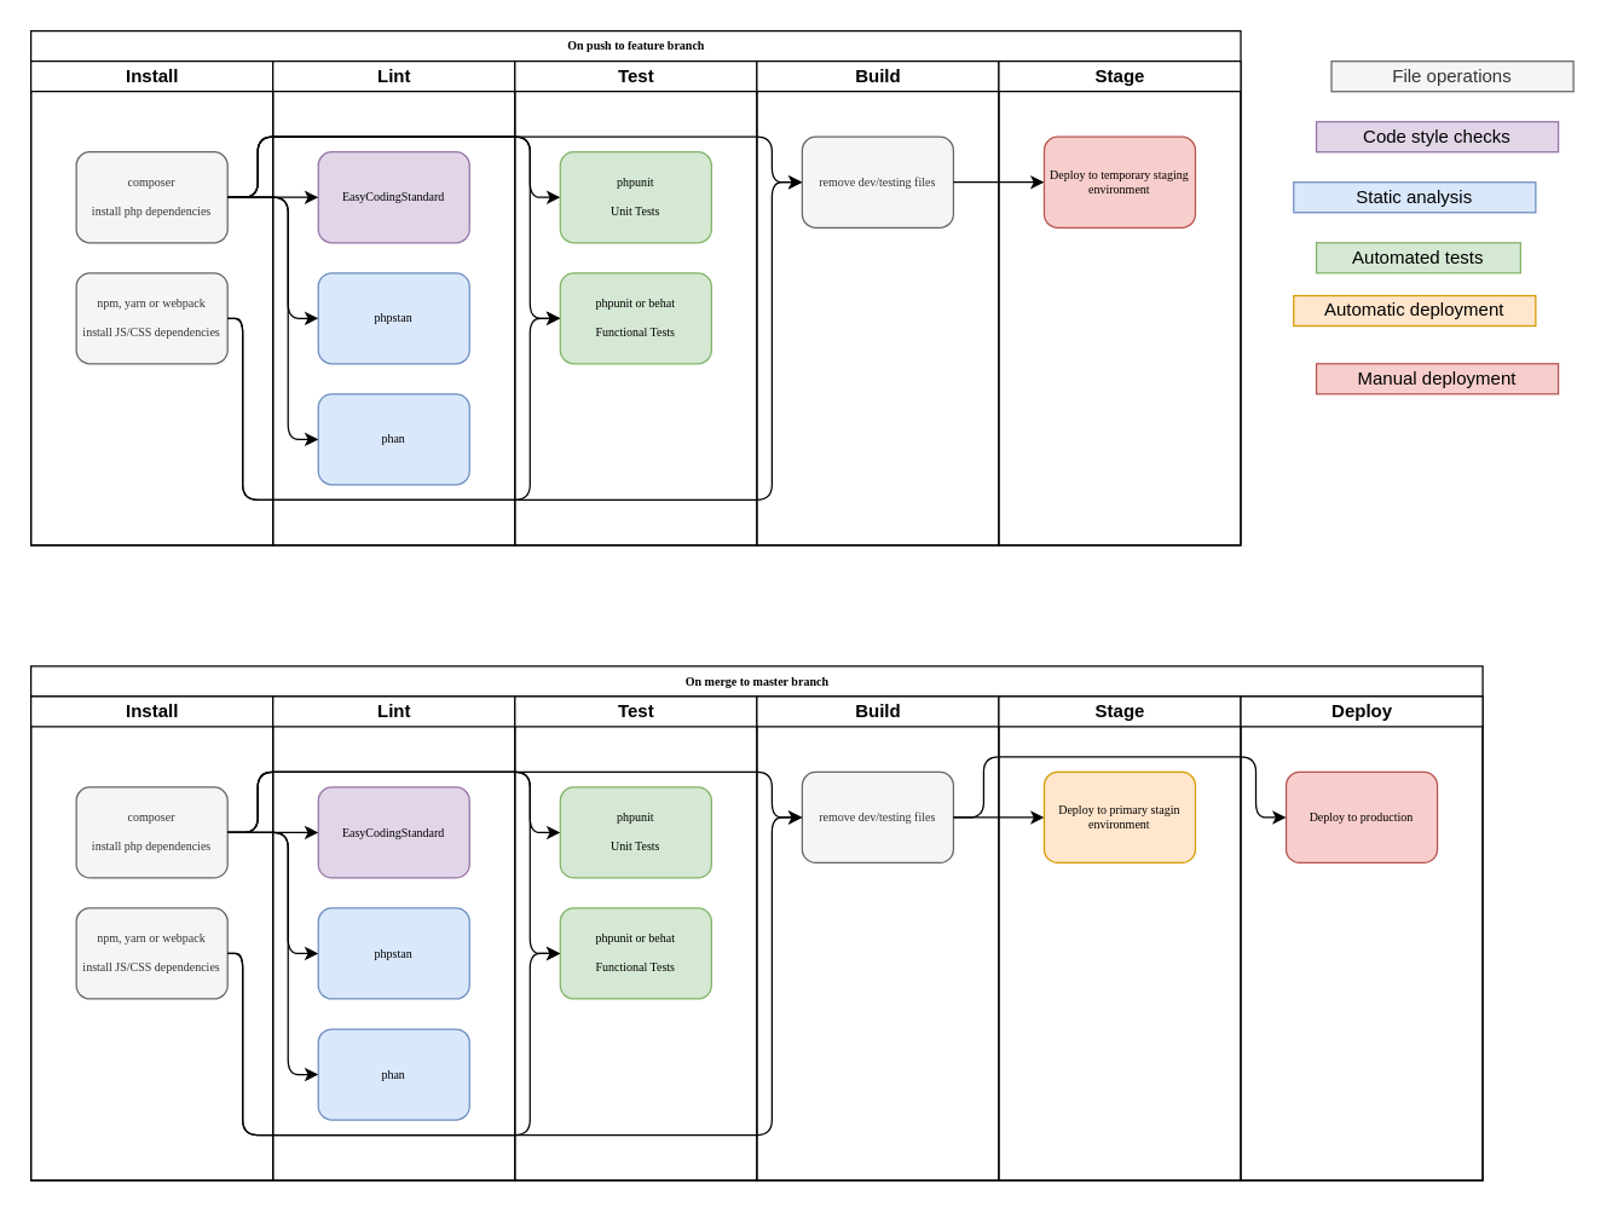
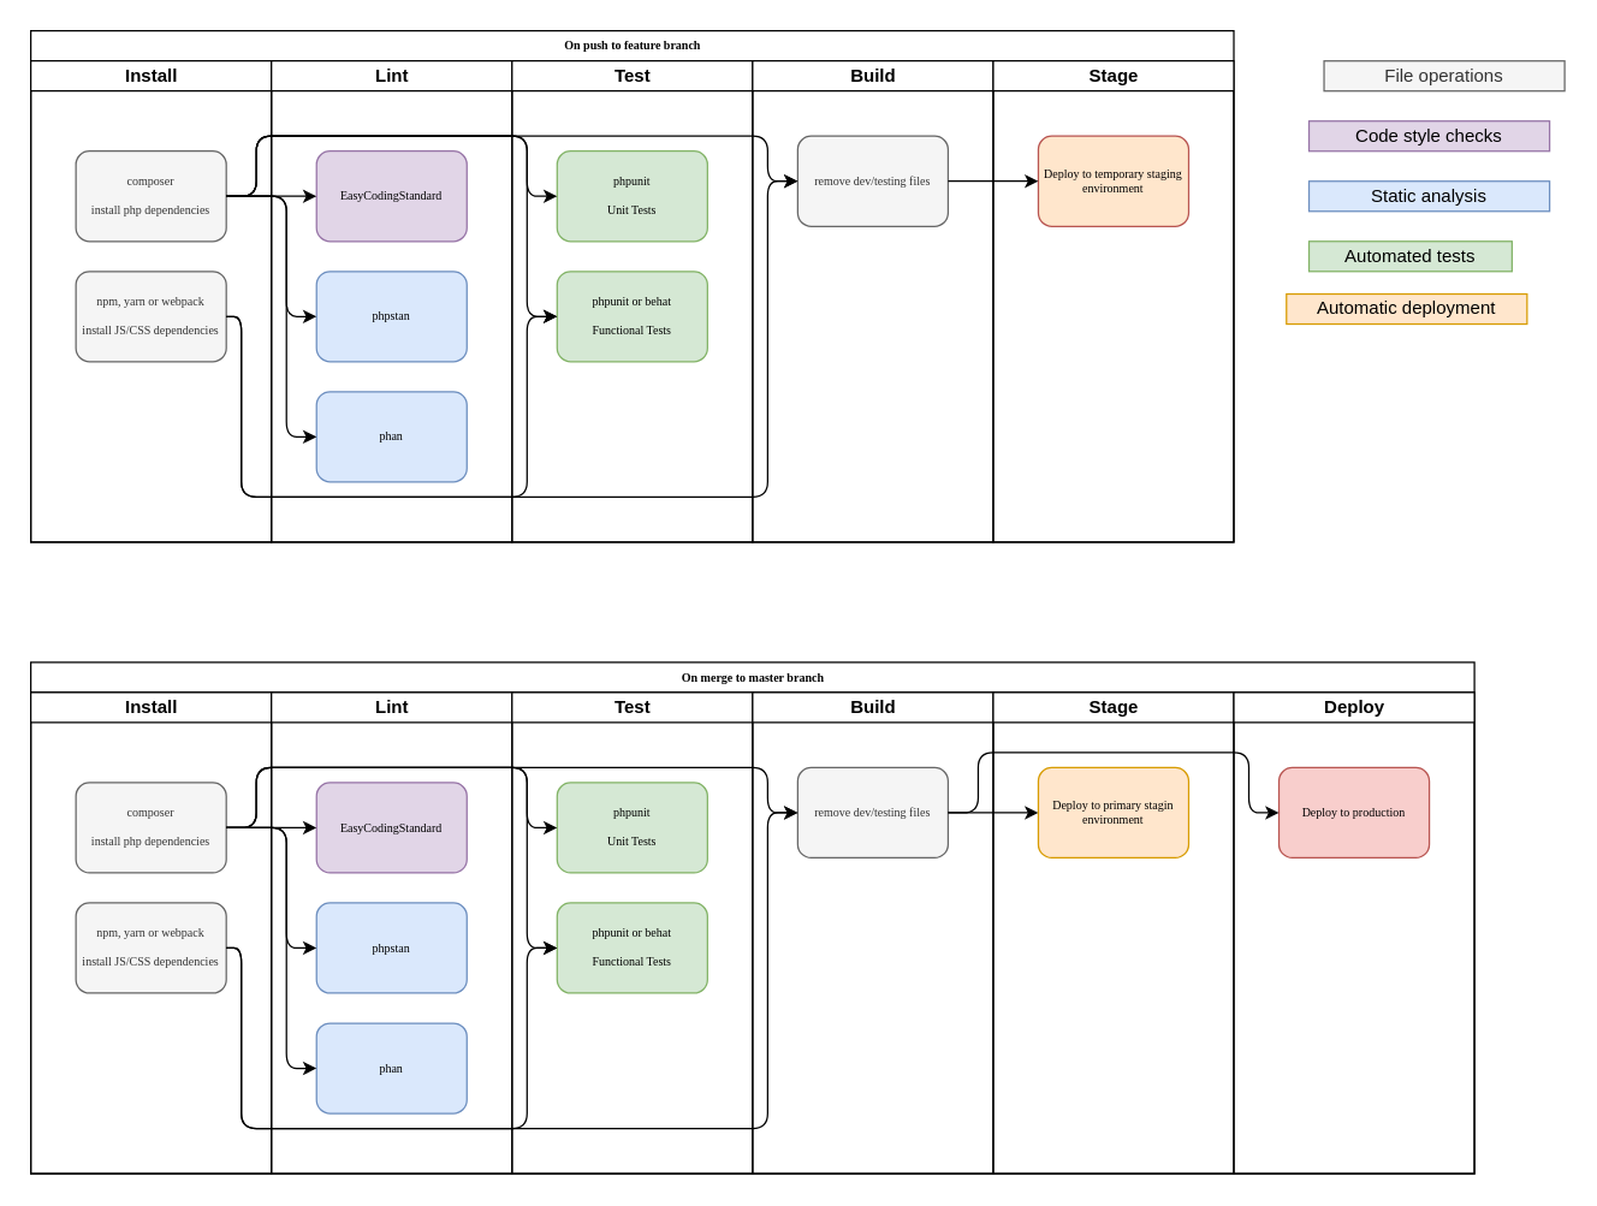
  <mxCell id="0" />
  <mxCell id="1" parent="0" />
  <mxCell id="2" value="On push to feature branch" style="swimlane;html=1;childLayout=stackLayout;startSize=20;rounded=0;shadow=0;labelBackgroundColor=none;strokeWidth=1;fontFamily=Verdana;fontSize=8;align=center;" parent="1" vertex="1"><mxGeometry x="20" y="20" width="800" height="340" as="geometry" /></mxCell>
  <mxCell id="3" value="&lt;div&gt;Install&lt;/div&gt;" style="swimlane;html=1;startSize=20;" parent="2" vertex="1"><mxGeometry y="20" width="160" height="320" as="geometry" /></mxCell>
  <mxCell id="4" value="composer&lt;br&gt;&lt;br&gt;install php dependencies" style="rounded=1;whiteSpace=wrap;html=1;shadow=0;labelBackgroundColor=none;strokeWidth=1;fontFamily=Verdana;fontSize=8;align=center;fillColor=#f5f5f5;strokeColor=#666666;fontColor=#333333;" vertex="1" parent="3"><mxGeometry x="30" y="60" width="100" height="60" as="geometry" /></mxCell>
  <mxCell id="5" value="npm, yarn or webpack&lt;br&gt;&lt;br&gt;install JS/CSS dependencies" style="rounded=1;whiteSpace=wrap;html=1;shadow=0;labelBackgroundColor=none;strokeWidth=1;fontFamily=Verdana;fontSize=8;align=center;fillColor=#f5f5f5;strokeColor=#666666;fontColor=#333333;" vertex="1" parent="3"><mxGeometry x="30" y="140" width="100" height="60" as="geometry" /></mxCell>
  <mxCell id="6" value="Lint" style="swimlane;html=1;startSize=20;" parent="2" vertex="1"><mxGeometry x="160" y="20" width="160" height="320" as="geometry" /></mxCell>
  <mxCell id="7" value="Test" style="swimlane;html=1;startSize=20;" parent="2" vertex="1"><mxGeometry x="320" y="20" width="160" height="320" as="geometry" /></mxCell>
  <mxCell id="8" value="EasyCodingStandard" style="rounded=1;whiteSpace=wrap;html=1;shadow=0;labelBackgroundColor=none;strokeWidth=1;fontFamily=Verdana;fontSize=8;align=center;fillColor=#e1d5e7;strokeColor=#9673a6;" vertex="1" parent="7"><mxGeometry x="-130" y="60" width="100" height="60" as="geometry" /></mxCell>
  <mxCell id="9" value="phpunit&lt;br&gt;&lt;br&gt;Unit Tests" style="rounded=1;whiteSpace=wrap;html=1;shadow=0;labelBackgroundColor=none;strokeWidth=1;fontFamily=Verdana;fontSize=8;align=center;fillColor=#d5e8d4;strokeColor=#82b366;" vertex="1" parent="7"><mxGeometry x="30" y="60" width="100" height="60" as="geometry" /></mxCell>
  <mxCell id="10" value="phpunit or behat&lt;br&gt;&lt;br&gt;&lt;div&gt;Functional Tests&lt;br&gt;&lt;/div&gt;" style="rounded=1;whiteSpace=wrap;html=1;shadow=0;labelBackgroundColor=none;strokeWidth=1;fontFamily=Verdana;fontSize=8;align=center;fillColor=#d5e8d4;strokeColor=#82b366;" vertex="1" parent="7"><mxGeometry x="30" y="140" width="100" height="60" as="geometry" /></mxCell>
  <mxCell id="11" value="&lt;div&gt;phpstan&lt;/div&gt;" style="rounded=1;whiteSpace=wrap;html=1;shadow=0;labelBackgroundColor=none;strokeWidth=1;fontFamily=Verdana;fontSize=8;align=center;fillColor=#dae8fc;strokeColor=#6c8ebf;" vertex="1" parent="7"><mxGeometry x="-130" y="140" width="100" height="60" as="geometry" /></mxCell>
  <mxCell id="12" value="phan" style="rounded=1;whiteSpace=wrap;html=1;shadow=0;labelBackgroundColor=none;strokeWidth=1;fontFamily=Verdana;fontSize=8;align=center;fillColor=#dae8fc;strokeColor=#6c8ebf;" vertex="1" parent="7"><mxGeometry x="-130" y="220" width="100" height="60" as="geometry" /></mxCell>
  <mxCell id="13" value="Build" style="swimlane;html=1;startSize=20;" parent="2" vertex="1"><mxGeometry x="480" y="20" width="160" height="320" as="geometry" /></mxCell>
  <mxCell id="14" value="remove dev/testing files" style="rounded=1;whiteSpace=wrap;html=1;shadow=0;labelBackgroundColor=none;strokeWidth=1;fontFamily=Verdana;fontSize=8;align=center;fillColor=#f5f5f5;strokeColor=#666666;fontColor=#333333;" vertex="1" parent="13"><mxGeometry x="30" y="50" width="100" height="60" as="geometry" /></mxCell>
  <mxCell id="15" value="Stage" style="swimlane;html=1;startSize=20;" parent="2" vertex="1"><mxGeometry x="640" y="20" width="160" height="320" as="geometry" /></mxCell>
- <mxCell id="16" value="Deploy to temporary staging environment" style="rounded=1;whiteSpace=wrap;html=1;shadow=0;labelBackgroundColor=none;strokeWidth=1;fontFamily=Verdana;fontSize=8;align=center;fillColor=#f8cecc;strokeColor=#b85450;" vertex="1" parent="15"><mxGeometry x="30" y="50" width="100" height="60" as="geometry" /></mxCell>
+ <mxCell id="16" value="Deploy to temporary staging environment" style="rounded=1;whiteSpace=wrap;html=1;shadow=0;labelBackgroundColor=none;strokeWidth=1;fontFamily=Verdana;fontSize=8;align=center;fillColor=#ffe6cc;strokeColor=#b85450;" vertex="1" parent="15"><mxGeometry x="30" y="50" width="100" height="60" as="geometry" /></mxCell>
  <mxCell id="17" style="edgeStyle=orthogonalEdgeStyle;orthogonalLoop=1;jettySize=auto;html=1;exitX=1;exitY=0.5;exitDx=0;exitDy=0;entryX=0;entryY=0.5;entryDx=0;entryDy=0;strokeColor=#000000;" edge="1" parent="2" source="4" target="8"><mxGeometry relative="1" as="geometry" /></mxCell>
  <mxCell id="18" style="edgeStyle=orthogonalEdgeStyle;orthogonalLoop=1;jettySize=auto;html=1;exitX=1;exitY=0.5;exitDx=0;exitDy=0;entryX=0;entryY=0.5;entryDx=0;entryDy=0;strokeColor=#000000;" edge="1" parent="2" source="4" target="9"><mxGeometry relative="1" as="geometry"><Array as="points"><mxPoint x="150" y="110" /><mxPoint x="150" y="70" /><mxPoint x="330" y="70" /><mxPoint x="330" y="110" /></Array></mxGeometry></mxCell>
  <mxCell id="19" style="edgeStyle=orthogonalEdgeStyle;orthogonalLoop=1;jettySize=auto;html=1;exitX=1;exitY=0.5;exitDx=0;exitDy=0;entryX=0;entryY=0.5;entryDx=0;entryDy=0;strokeColor=#000000;" edge="1" parent="2" source="4" target="11"><mxGeometry relative="1" as="geometry"><Array as="points"><mxPoint x="170" y="110" /><mxPoint x="170" y="190" /></Array></mxGeometry></mxCell>
  <mxCell id="20" style="edgeStyle=orthogonalEdgeStyle;orthogonalLoop=1;jettySize=auto;html=1;exitX=1;exitY=0.5;exitDx=0;exitDy=0;entryX=0;entryY=0.5;entryDx=0;entryDy=0;strokeColor=#000000;" edge="1" parent="2" source="4" target="12"><mxGeometry relative="1" as="geometry"><Array as="points"><mxPoint x="170" y="110" /><mxPoint x="170" y="270" /></Array></mxGeometry></mxCell>
  <mxCell id="21" style="edgeStyle=orthogonalEdgeStyle;orthogonalLoop=1;jettySize=auto;html=1;exitX=1;exitY=0.5;exitDx=0;exitDy=0;entryX=0;entryY=0.5;entryDx=0;entryDy=0;strokeColor=#000000;" edge="1" parent="2" source="4" target="10"><mxGeometry relative="1" as="geometry"><Array as="points"><mxPoint x="150" y="110" /><mxPoint x="150" y="70" /><mxPoint x="330" y="70" /><mxPoint x="330" y="190" /></Array></mxGeometry></mxCell>
  <mxCell id="22" style="edgeStyle=orthogonalEdgeStyle;orthogonalLoop=1;jettySize=auto;html=1;exitX=1;exitY=0.5;exitDx=0;exitDy=0;entryX=0;entryY=0.5;entryDx=0;entryDy=0;strokeColor=#000000;" edge="1" parent="2" source="5" target="10"><mxGeometry relative="1" as="geometry"><Array as="points"><mxPoint x="140" y="190" /><mxPoint x="140" y="310" /><mxPoint x="330" y="310" /><mxPoint x="330" y="190" /></Array></mxGeometry></mxCell>
  <mxCell id="23" style="edgeStyle=orthogonalEdgeStyle;orthogonalLoop=1;jettySize=auto;html=1;exitX=1;exitY=0.5;exitDx=0;exitDy=0;strokeColor=#000000;" edge="1" parent="2" source="4" target="14"><mxGeometry relative="1" as="geometry"><Array as="points"><mxPoint x="150" y="110" /><mxPoint x="150" y="70" /><mxPoint x="490" y="70" /><mxPoint x="490" y="100" /></Array></mxGeometry></mxCell>
  <mxCell id="24" style="edgeStyle=orthogonalEdgeStyle;orthogonalLoop=1;jettySize=auto;html=1;exitX=1;exitY=0.5;exitDx=0;exitDy=0;entryX=0;entryY=0.5;entryDx=0;entryDy=0;strokeColor=#000000;" edge="1" parent="2" source="5" target="14"><mxGeometry relative="1" as="geometry"><Array as="points"><mxPoint x="140" y="190" /><mxPoint x="140" y="310" /><mxPoint x="490" y="310" /><mxPoint x="490" y="100" /></Array></mxGeometry></mxCell>
  <mxCell id="25" style="edgeStyle=orthogonalEdgeStyle;orthogonalLoop=1;jettySize=auto;html=1;exitX=1;exitY=0.5;exitDx=0;exitDy=0;strokeColor=#000000;" edge="1" parent="2" source="14" target="16"><mxGeometry relative="1" as="geometry" /></mxCell>
  <mxCell id="26" value="On merge to master branch" style="swimlane;html=1;childLayout=stackLayout;startSize=20;rounded=0;shadow=0;labelBackgroundColor=none;strokeWidth=1;fontFamily=Verdana;fontSize=8;align=center;" vertex="1" parent="1"><mxGeometry x="20" y="440" width="960" height="340" as="geometry" /></mxCell>
  <mxCell id="27" value="&lt;div&gt;Install&lt;/div&gt;" style="swimlane;html=1;startSize=20;" vertex="1" parent="26"><mxGeometry y="20" width="160" height="320" as="geometry" /></mxCell>
  <mxCell id="28" value="composer&lt;br&gt;&lt;br&gt;install php dependencies" style="rounded=1;whiteSpace=wrap;html=1;shadow=0;labelBackgroundColor=none;strokeWidth=1;fontFamily=Verdana;fontSize=8;align=center;fillColor=#f5f5f5;strokeColor=#666666;fontColor=#333333;" vertex="1" parent="27"><mxGeometry x="30" y="60" width="100" height="60" as="geometry" /></mxCell>
  <mxCell id="29" value="npm, yarn or webpack&lt;br&gt;&lt;br&gt;install JS/CSS dependencies" style="rounded=1;whiteSpace=wrap;html=1;shadow=0;labelBackgroundColor=none;strokeWidth=1;fontFamily=Verdana;fontSize=8;align=center;fillColor=#f5f5f5;strokeColor=#666666;fontColor=#333333;" vertex="1" parent="27"><mxGeometry x="30" y="140" width="100" height="60" as="geometry" /></mxCell>
  <mxCell id="30" value="Lint" style="swimlane;html=1;startSize=20;" vertex="1" parent="26"><mxGeometry x="160" y="20" width="160" height="320" as="geometry" /></mxCell>
  <mxCell id="31" value="Test" style="swimlane;html=1;startSize=20;" vertex="1" parent="26"><mxGeometry x="320" y="20" width="160" height="320" as="geometry" /></mxCell>
  <mxCell id="32" value="EasyCodingStandard" style="rounded=1;whiteSpace=wrap;html=1;shadow=0;labelBackgroundColor=none;strokeWidth=1;fontFamily=Verdana;fontSize=8;align=center;fillColor=#e1d5e7;strokeColor=#9673a6;" vertex="1" parent="31"><mxGeometry x="-130" y="60" width="100" height="60" as="geometry" /></mxCell>
  <mxCell id="33" value="phpunit&lt;br&gt;&lt;br&gt;Unit Tests" style="rounded=1;whiteSpace=wrap;html=1;shadow=0;labelBackgroundColor=none;strokeWidth=1;fontFamily=Verdana;fontSize=8;align=center;fillColor=#d5e8d4;strokeColor=#82b366;" vertex="1" parent="31"><mxGeometry x="30" y="60" width="100" height="60" as="geometry" /></mxCell>
  <mxCell id="34" value="phpunit or behat&lt;br&gt;&lt;br&gt;&lt;div&gt;Functional Tests&lt;br&gt;&lt;/div&gt;" style="rounded=1;whiteSpace=wrap;html=1;shadow=0;labelBackgroundColor=none;strokeWidth=1;fontFamily=Verdana;fontSize=8;align=center;fillColor=#d5e8d4;strokeColor=#82b366;" vertex="1" parent="31"><mxGeometry x="30" y="140" width="100" height="60" as="geometry" /></mxCell>
  <mxCell id="35" value="&lt;div&gt;phpstan&lt;/div&gt;" style="rounded=1;whiteSpace=wrap;html=1;shadow=0;labelBackgroundColor=none;strokeWidth=1;fontFamily=Verdana;fontSize=8;align=center;fillColor=#dae8fc;strokeColor=#6c8ebf;" vertex="1" parent="31"><mxGeometry x="-130" y="140" width="100" height="60" as="geometry" /></mxCell>
  <mxCell id="36" value="phan" style="rounded=1;whiteSpace=wrap;html=1;shadow=0;labelBackgroundColor=none;strokeWidth=1;fontFamily=Verdana;fontSize=8;align=center;fillColor=#dae8fc;strokeColor=#6c8ebf;" vertex="1" parent="31"><mxGeometry x="-130" y="220" width="100" height="60" as="geometry" /></mxCell>
  <mxCell id="37" value="Build" style="swimlane;html=1;startSize=20;" vertex="1" parent="26"><mxGeometry x="480" y="20" width="160" height="320" as="geometry" /></mxCell>
  <mxCell id="38" value="remove dev/testing files" style="rounded=1;whiteSpace=wrap;html=1;shadow=0;labelBackgroundColor=none;strokeWidth=1;fontFamily=Verdana;fontSize=8;align=center;fillColor=#f5f5f5;strokeColor=#666666;fontColor=#333333;" vertex="1" parent="37"><mxGeometry x="30" y="50" width="100" height="60" as="geometry" /></mxCell>
  <mxCell id="39" style="edgeStyle=orthogonalEdgeStyle;orthogonalLoop=1;jettySize=auto;html=1;exitX=1;exitY=0.5;exitDx=0;exitDy=0;entryX=0;entryY=0.5;entryDx=0;entryDy=0;strokeColor=#000000;" edge="1" parent="26" source="28" target="32"><mxGeometry relative="1" as="geometry" /></mxCell>
  <mxCell id="40" style="edgeStyle=orthogonalEdgeStyle;orthogonalLoop=1;jettySize=auto;html=1;exitX=1;exitY=0.5;exitDx=0;exitDy=0;entryX=0;entryY=0.5;entryDx=0;entryDy=0;strokeColor=#000000;" edge="1" parent="26" source="28" target="33"><mxGeometry relative="1" as="geometry"><Array as="points"><mxPoint x="150" y="110" /><mxPoint x="150" y="70" /><mxPoint x="330" y="70" /><mxPoint x="330" y="110" /></Array></mxGeometry></mxCell>
  <mxCell id="41" style="edgeStyle=orthogonalEdgeStyle;orthogonalLoop=1;jettySize=auto;html=1;exitX=1;exitY=0.5;exitDx=0;exitDy=0;entryX=0;entryY=0.5;entryDx=0;entryDy=0;strokeColor=#000000;" edge="1" parent="26" source="28" target="35"><mxGeometry relative="1" as="geometry"><Array as="points"><mxPoint x="170" y="110" /><mxPoint x="170" y="190" /></Array></mxGeometry></mxCell>
  <mxCell id="42" style="edgeStyle=orthogonalEdgeStyle;orthogonalLoop=1;jettySize=auto;html=1;exitX=1;exitY=0.5;exitDx=0;exitDy=0;entryX=0;entryY=0.5;entryDx=0;entryDy=0;strokeColor=#000000;" edge="1" parent="26" source="28" target="36"><mxGeometry relative="1" as="geometry"><Array as="points"><mxPoint x="170" y="110" /><mxPoint x="170" y="270" /></Array></mxGeometry></mxCell>
  <mxCell id="43" style="edgeStyle=orthogonalEdgeStyle;orthogonalLoop=1;jettySize=auto;html=1;exitX=1;exitY=0.5;exitDx=0;exitDy=0;entryX=0;entryY=0.5;entryDx=0;entryDy=0;strokeColor=#000000;" edge="1" parent="26" source="28" target="34"><mxGeometry relative="1" as="geometry"><Array as="points"><mxPoint x="150" y="110" /><mxPoint x="150" y="70" /><mxPoint x="330" y="70" /><mxPoint x="330" y="190" /></Array></mxGeometry></mxCell>
  <mxCell id="44" style="edgeStyle=orthogonalEdgeStyle;orthogonalLoop=1;jettySize=auto;html=1;exitX=1;exitY=0.5;exitDx=0;exitDy=0;entryX=0;entryY=0.5;entryDx=0;entryDy=0;strokeColor=#000000;" edge="1" parent="26" source="29" target="34"><mxGeometry relative="1" as="geometry"><Array as="points"><mxPoint x="140" y="190" /><mxPoint x="140" y="310" /><mxPoint x="330" y="310" /><mxPoint x="330" y="190" /></Array></mxGeometry></mxCell>
  <mxCell id="45" style="edgeStyle=orthogonalEdgeStyle;orthogonalLoop=1;jettySize=auto;html=1;exitX=1;exitY=0.5;exitDx=0;exitDy=0;strokeColor=#000000;" edge="1" parent="26" source="28" target="38"><mxGeometry relative="1" as="geometry"><Array as="points"><mxPoint x="150" y="110" /><mxPoint x="150" y="70" /><mxPoint x="490" y="70" /><mxPoint x="490" y="100" /></Array></mxGeometry></mxCell>
  <mxCell id="46" style="edgeStyle=orthogonalEdgeStyle;orthogonalLoop=1;jettySize=auto;html=1;exitX=1;exitY=0.5;exitDx=0;exitDy=0;entryX=0;entryY=0.5;entryDx=0;entryDy=0;strokeColor=#000000;" edge="1" parent="26" source="29" target="38"><mxGeometry relative="1" as="geometry"><Array as="points"><mxPoint x="140" y="190" /><mxPoint x="140" y="310" /><mxPoint x="490" y="310" /><mxPoint x="490" y="100" /></Array></mxGeometry></mxCell>
  <mxCell id="47" style="edgeStyle=orthogonalEdgeStyle;orthogonalLoop=1;jettySize=auto;html=1;exitX=1;exitY=0.5;exitDx=0;exitDy=0;strokeColor=#000000;" edge="1" parent="26" source="38" target="49"><mxGeometry relative="1" as="geometry" /></mxCell>
  <mxCell id="48" value="Stage" style="swimlane;html=1;startSize=20;" vertex="1" parent="26"><mxGeometry x="640" y="20" width="160" height="320" as="geometry" /></mxCell>
  <mxCell id="49" value="Deploy to primary stagin environment" style="rounded=1;whiteSpace=wrap;html=1;shadow=0;labelBackgroundColor=none;strokeWidth=1;fontFamily=Verdana;fontSize=8;align=center;fillColor=#ffe6cc;strokeColor=#d79b00;" vertex="1" parent="48"><mxGeometry x="30" y="50" width="100" height="60" as="geometry" /></mxCell>
  <mxCell id="50" value="Deploy" style="swimlane;html=1;startSize=20;" vertex="1" parent="26"><mxGeometry x="800" y="20" width="160" height="320" as="geometry" /></mxCell>
  <mxCell id="51" value="Deploy to production" style="rounded=1;whiteSpace=wrap;html=1;shadow=0;labelBackgroundColor=none;strokeWidth=1;fontFamily=Verdana;fontSize=8;align=center;fillColor=#f8cecc;strokeColor=#b85450;" vertex="1" parent="50"><mxGeometry x="30" y="50" width="100" height="60" as="geometry" /></mxCell>
  <mxCell id="52" style="edgeStyle=orthogonalEdgeStyle;orthogonalLoop=1;jettySize=auto;html=1;exitX=1;exitY=0.5;exitDx=0;exitDy=0;entryX=0;entryY=0.5;entryDx=0;entryDy=0;strokeColor=#000000;" edge="1" parent="26" source="38" target="51"><mxGeometry relative="1" as="geometry"><Array as="points"><mxPoint x="630" y="100" /><mxPoint x="630" y="60" /><mxPoint x="810" y="60" /><mxPoint x="810" y="100" /></Array></mxGeometry></mxCell>
  <mxCell id="53" value="File operations" style="text;html=1;strokeColor=#666666;fillColor=#f5f5f5;align=center;verticalAlign=middle;whiteSpace=wrap;rounded=0;fontColor=#333333;" vertex="1" parent="1"><mxGeometry x="880" y="40" width="160" height="20" as="geometry" /></mxCell>
  <mxCell id="54" value="Code style checks" style="text;html=1;strokeColor=#9673a6;fillColor=#e1d5e7;align=center;verticalAlign=middle;whiteSpace=wrap;rounded=0;" vertex="1" parent="1"><mxGeometry x="870" y="80" width="160" height="20" as="geometry" /></mxCell>
- <mxCell id="55" value="Static analysis" style="text;html=1;strokeColor=#6c8ebf;fillColor=#dae8fc;align=center;verticalAlign=middle;whiteSpace=wrap;rounded=0;" vertex="1" parent="1"><mxGeometry x="855" y="120" width="160" height="20" as="geometry" /></mxCell>
+ <mxCell id="55" value="Static analysis" style="text;html=1;strokeColor=#6c8ebf;fillColor=#dae8fc;align=center;verticalAlign=middle;whiteSpace=wrap;rounded=0;" vertex="1" parent="1"><mxGeometry x="870" y="120" width="160" height="20" as="geometry" /></mxCell>
  <mxCell id="56" value="Automated tests" style="text;html=1;strokeColor=#82b366;fillColor=#d5e8d4;align=center;verticalAlign=middle;whiteSpace=wrap;rounded=0;" vertex="1" parent="1"><mxGeometry x="870" y="160" width="135" height="20" as="geometry" /></mxCell>
  <mxCell id="57" value="Automatic deployment" style="text;html=1;strokeColor=#d79b00;fillColor=#ffe6cc;align=center;verticalAlign=middle;whiteSpace=wrap;rounded=0;" vertex="1" parent="1"><mxGeometry x="855" y="195" width="160" height="20" as="geometry" /></mxCell>
- <mxCell id="58" value="Manual deployment" style="text;html=1;strokeColor=#b85450;fillColor=#f8cecc;align=center;verticalAlign=middle;whiteSpace=wrap;rounded=0;" vertex="1" parent="1"><mxGeometry x="870" y="240" width="160" height="20" as="geometry" /></mxCell>
